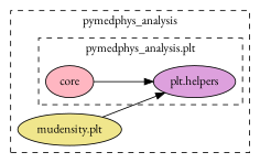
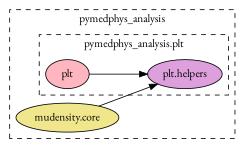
  strict digraph {
    fontname="EB Garamond"
    rankdir=LR
    node [fontname="EB Garamond" style=filled]
    edge [fontname="EB Garamond"]
    n1 [fillcolor=plum label="plt.helpers"]
-   n2 [fillcolor=lightpink label=core]
-   n3 [fillcolor=khaki label="mudensity.plt"]
+   n2 [fillcolor=lightpink label=plt]
+   n3 [fillcolor=khaki label="mudensity.core"]
    subgraph cluster_1 {
      label=pymedphys_analysis
      style=dashed
      n3
      subgraph cluster_2 {
        label="pymedphys_analysis.plt"
        style=dashed
        subgraph sub_3 {
          label="pymedphys_analysis.plt"
          rank=same
          style=dashed
          n1
        }
        subgraph sub_4 {
          label="pymedphys_analysis.plt"
          rank=same
          style=dashed
          n2
        }
      }
    }
    n2 -> n1
    n3 -> n1
  }
